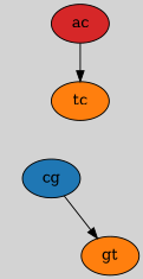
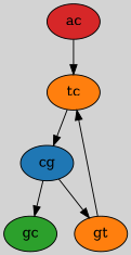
  digraph {
    bgcolor=lightgray
    node [fillcolor="#ff7f0e" style=filled]
    ac [fillcolor="#d62728"]
    tc
    cg [fillcolor="#1f77b4"]
+   gc [fillcolor="#2ca02c"]
    gt
    ac -> tc
+   tc -> cg
+   cg -> gc
    cg -> gt
+   gt -> tc
  }
